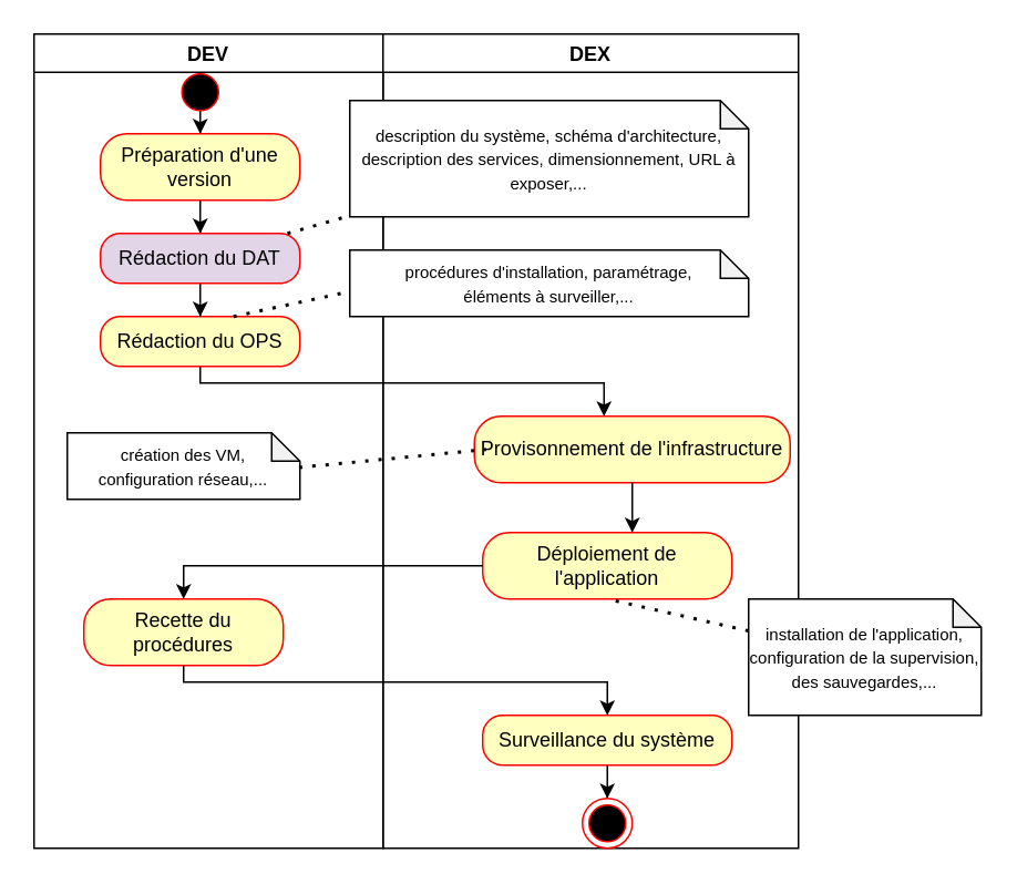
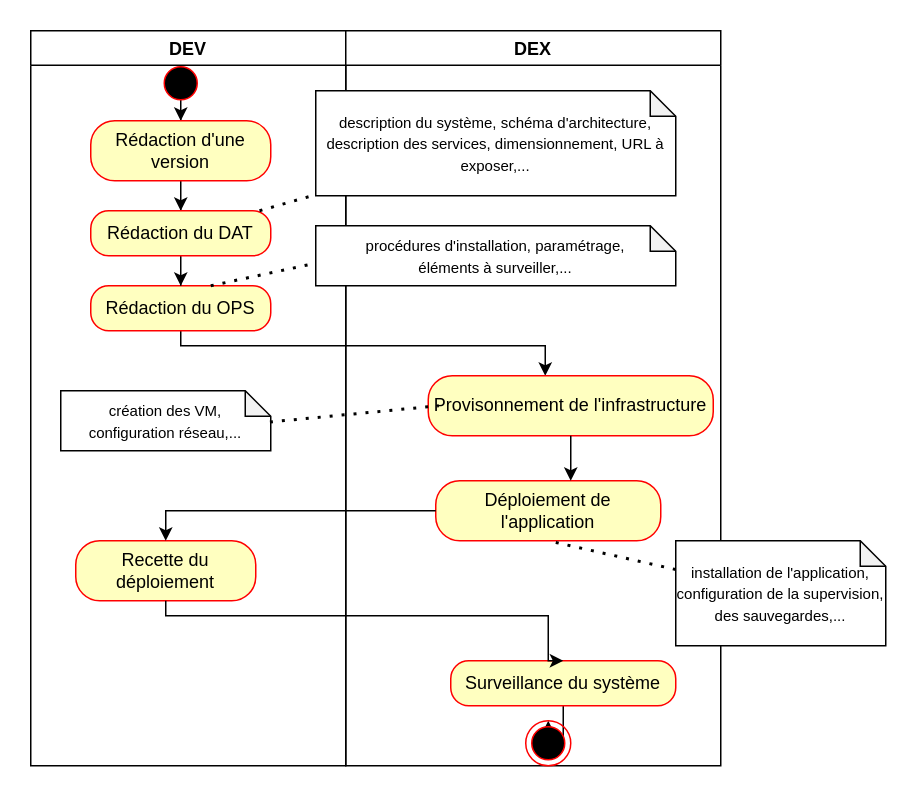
  <mxCell id="0" />
  <mxCell id="1" parent="0" />
  <mxCell id="2" style="edgeStyle=orthogonalEdgeStyle;rounded=0;orthogonalLoop=1;jettySize=auto;html=1;" parent="1" source="9" target="14" edge="1"><mxGeometry relative="1" as="geometry"><mxPoint x="290" y="250" as="targetPoint" /><Array as="points"><mxPoint x="120" y="230" /><mxPoint x="363" y="230" /></Array></mxGeometry></mxCell>
  <mxCell id="3" value="DEV" style="swimlane;" parent="1" vertex="1"><mxGeometry x="20" y="20" width="210" height="490" as="geometry" /></mxCell>
- <mxCell id="4" value="Recette du procédures" style="rounded=1;whiteSpace=wrap;html=1;arcSize=40;fontColor=#000000;fillColor=#ffffc0;strokeColor=#ff0000;" parent="3" vertex="1"><mxGeometry x="30" y="340" width="120" height="40" as="geometry" /></mxCell>
+ <mxCell id="4" value="Recette du déploiement" style="rounded=1;whiteSpace=wrap;html=1;arcSize=40;fontColor=#000000;fillColor=#ffffc0;strokeColor=#ff0000;" parent="3" vertex="1"><mxGeometry x="30" y="340" width="120" height="40" as="geometry" /></mxCell>
  <mxCell id="5" style="edgeStyle=orthogonalEdgeStyle;rounded=0;orthogonalLoop=1;jettySize=auto;html=1;" edge="1" parent="3" source="6" target="8"><mxGeometry relative="1" as="geometry" /></mxCell>
  <mxCell id="6" value="" style="ellipse;html=1;shape=startState;fillColor=#000000;strokeColor=#ff0000;" parent="3" vertex="1"><mxGeometry x="85" y="20" width="30" height="30" as="geometry" /></mxCell>
  <mxCell id="7" style="edgeStyle=orthogonalEdgeStyle;rounded=0;orthogonalLoop=1;jettySize=auto;html=1;" edge="1" parent="3" source="8" target="11"><mxGeometry relative="1" as="geometry" /></mxCell>
- <mxCell id="8" value="Préparation d'une version" style="rounded=1;whiteSpace=wrap;html=1;arcSize=40;fontColor=#000000;fillColor=#ffffc0;strokeColor=#ff0000;" parent="3" vertex="1"><mxGeometry x="40" y="60" width="120" height="40" as="geometry" /></mxCell>
+ <mxCell id="8" value="Rédaction d'une version" style="rounded=1;whiteSpace=wrap;html=1;arcSize=40;fontColor=#000000;fillColor=#ffffc0;strokeColor=#ff0000;" parent="3" vertex="1"><mxGeometry x="40" y="60" width="120" height="40" as="geometry" /></mxCell>
  <mxCell id="9" value="Rédaction du OPS" style="rounded=1;whiteSpace=wrap;html=1;arcSize=40;fontColor=#000000;fillColor=#ffffc0;strokeColor=#ff0000;" parent="3" vertex="1"><mxGeometry x="40" y="170" width="120" height="30" as="geometry" /></mxCell>
  <mxCell id="10" style="edgeStyle=orthogonalEdgeStyle;rounded=0;orthogonalLoop=1;jettySize=auto;html=1;entryX=0.5;entryY=0;entryDx=0;entryDy=0;" edge="1" parent="3" source="11" target="9"><mxGeometry relative="1" as="geometry" /></mxCell>
- <mxCell id="11" value="Rédaction du DAT" style="rounded=1;whiteSpace=wrap;html=1;arcSize=40;fontColor=#000000;fillColor=#e1d5e7;strokeColor=#ff0000;" vertex="1" parent="3"><mxGeometry x="40" y="120" width="120" height="30" as="geometry" /></mxCell>
+ <mxCell id="11" value="Rédaction du DAT" style="rounded=1;whiteSpace=wrap;html=1;arcSize=40;fontColor=#000000;fillColor=#ffffc0;strokeColor=#ff0000;" vertex="1" parent="3"><mxGeometry x="40" y="120" width="120" height="30" as="geometry" /></mxCell>
  <mxCell id="12" value="&lt;font style=&quot;font-size: 10px&quot;&gt;création des VM, &lt;br&gt;configuration réseau,...&lt;br&gt;&lt;/font&gt;" style="shape=note;whiteSpace=wrap;html=1;backgroundOutline=1;darkOpacity=0.05;size=17;" vertex="1" parent="3"><mxGeometry x="20" y="240" width="140" height="40" as="geometry" /></mxCell>
  <mxCell id="13" value="DEX" style="swimlane;" parent="1" vertex="1"><mxGeometry x="230" y="20" width="250" height="490" as="geometry" /></mxCell>
  <mxCell id="14" value="Provisonnement de l'infrastructure" style="rounded=1;whiteSpace=wrap;html=1;arcSize=40;fontColor=#000000;fillColor=#ffffc0;strokeColor=#ff0000;" parent="13" vertex="1"><mxGeometry x="55" y="230" width="190" height="40" as="geometry" /></mxCell>
  <mxCell id="15" value="Déploiement de l'application" style="rounded=1;whiteSpace=wrap;html=1;arcSize=40;fontColor=#000000;fillColor=#ffffc0;strokeColor=#ff0000;" parent="13" vertex="1"><mxGeometry x="60" y="300" width="150" height="40" as="geometry" /></mxCell>
  <mxCell id="16" style="edgeStyle=orthogonalEdgeStyle;rounded=0;orthogonalLoop=1;jettySize=auto;html=1;" parent="13" source="14" target="15" edge="1"><mxGeometry relative="1" as="geometry"><Array as="points"><mxPoint x="115" y="320" /><mxPoint x="115" y="320" /></Array></mxGeometry></mxCell>
  <mxCell id="17" value="&lt;font style=&quot;font-size: 10px&quot;&gt;description du système, schéma d'architecture, description des services, dimensionnement, URL à exposer,...&lt;br&gt;&lt;/font&gt;" style="shape=note;whiteSpace=wrap;html=1;backgroundOutline=1;darkOpacity=0.05;size=17;" vertex="1" parent="13"><mxGeometry x="-20" y="40" width="240" height="70" as="geometry" /></mxCell>
  <mxCell id="18" value="&lt;font style=&quot;font-size: 10px&quot;&gt;procédures d'installation, paramétrage,&lt;br&gt;éléments à surveiller,...&lt;br&gt;&lt;/font&gt;" style="shape=note;whiteSpace=wrap;html=1;backgroundOutline=1;darkOpacity=0.05;size=17;" vertex="1" parent="13"><mxGeometry x="-20" y="130" width="240" height="40" as="geometry" /></mxCell>
  <mxCell id="19" style="edgeStyle=orthogonalEdgeStyle;rounded=0;orthogonalLoop=1;jettySize=auto;html=1;fontSize=10;" edge="1" parent="13" source="20" target="21"><mxGeometry relative="1" as="geometry" /></mxCell>
- <mxCell id="20" value="Surveillance du système" style="rounded=1;whiteSpace=wrap;html=1;arcSize=40;fontColor=#000000;fillColor=#ffffc0;strokeColor=#ff0000;" vertex="1" parent="13"><mxGeometry x="60" y="410" width="150" height="30" as="geometry" /></mxCell>
+ <mxCell id="20" value="Surveillance du système" style="rounded=1;whiteSpace=wrap;html=1;arcSize=40;fontColor=#000000;fillColor=#ffffc0;strokeColor=#ff0000;" vertex="1" parent="13"><mxGeometry x="70" y="420" width="150" height="30" as="geometry" /></mxCell>
  <mxCell id="21" value="" style="ellipse;html=1;shape=endState;fillColor=#000000;strokeColor=#ff0000;" parent="13" vertex="1"><mxGeometry x="120" y="460" width="30" height="30" as="geometry" /></mxCell>
  <mxCell id="22" style="edgeStyle=orthogonalEdgeStyle;rounded=0;orthogonalLoop=1;jettySize=auto;html=1;" parent="1" source="15" target="4" edge="1"><mxGeometry relative="1" as="geometry"><Array as="points"><mxPoint x="110" y="340" /></Array></mxGeometry></mxCell>
  <mxCell id="23" value="" style="endArrow=none;dashed=1;html=1;dashPattern=1 3;strokeWidth=2;rounded=0;fontSize=10;" edge="1" parent="1" source="11" target="17"><mxGeometry width="50" height="50" relative="1" as="geometry"><mxPoint x="140" y="190" as="sourcePoint" /><mxPoint x="190" y="140" as="targetPoint" /></mxGeometry></mxCell>
  <mxCell id="24" value="" style="endArrow=none;dashed=1;html=1;dashPattern=1 3;strokeWidth=2;rounded=0;fontSize=10;entryX=-0.004;entryY=0.629;entryDx=0;entryDy=0;entryPerimeter=0;" edge="1" parent="1" target="18"><mxGeometry width="50" height="50" relative="1" as="geometry"><mxPoint x="140" y="190" as="sourcePoint" /><mxPoint x="190" y="140" as="targetPoint" /></mxGeometry></mxCell>
  <mxCell id="25" value="" style="endArrow=none;dashed=1;html=1;dashPattern=1 3;strokeWidth=2;rounded=0;fontSize=10;entryX=0.037;entryY=0.5;entryDx=0;entryDy=0;entryPerimeter=0;exitX=0.996;exitY=0.521;exitDx=0;exitDy=0;exitPerimeter=0;" edge="1" parent="1" source="12" target="14"><mxGeometry width="50" height="50" relative="1" as="geometry"><mxPoint x="140" y="280" as="sourcePoint" /><mxPoint x="190" y="230" as="targetPoint" /></mxGeometry></mxCell>
  <mxCell id="26" value="&lt;font style=&quot;font-size: 10px&quot;&gt;installation de l'application,&lt;br&gt;configuration de la supervision, des sauvegardes,...&lt;br&gt;&lt;/font&gt;" style="shape=note;whiteSpace=wrap;html=1;backgroundOutline=1;darkOpacity=0.05;size=17;" vertex="1" parent="1"><mxGeometry x="450" y="360" width="140" height="70" as="geometry" /></mxCell>
  <mxCell id="27" value="" style="endArrow=none;dashed=1;html=1;dashPattern=1 3;strokeWidth=2;rounded=0;fontSize=10;entryX=0.5;entryY=1;entryDx=0;entryDy=0;" edge="1" parent="1" source="26" target="15"><mxGeometry width="50" height="50" relative="1" as="geometry"><mxPoint x="160" y="350" as="sourcePoint" /><mxPoint x="210" y="300" as="targetPoint" /></mxGeometry></mxCell>
  <mxCell id="28" style="edgeStyle=orthogonalEdgeStyle;rounded=0;orthogonalLoop=1;jettySize=auto;html=1;entryX=0.5;entryY=0;entryDx=0;entryDy=0;fontSize=10;" edge="1" parent="1" source="4" target="20"><mxGeometry relative="1" as="geometry"><Array as="points"><mxPoint x="110" y="410" /><mxPoint x="365" y="410" /></Array></mxGeometry></mxCell>
